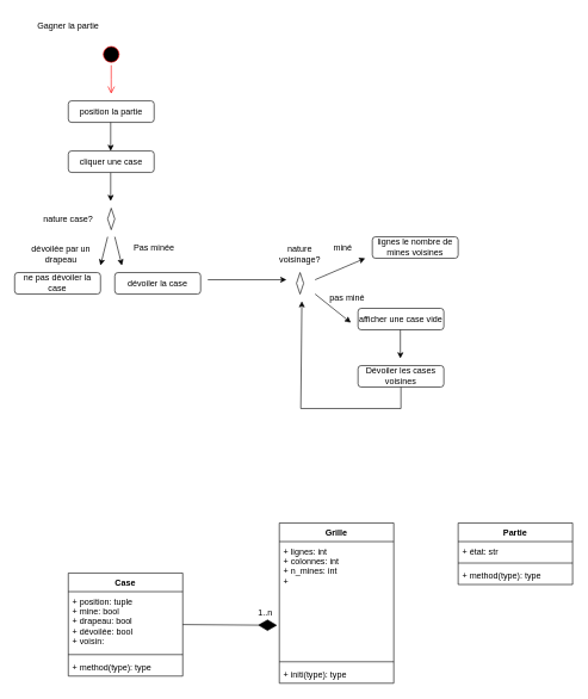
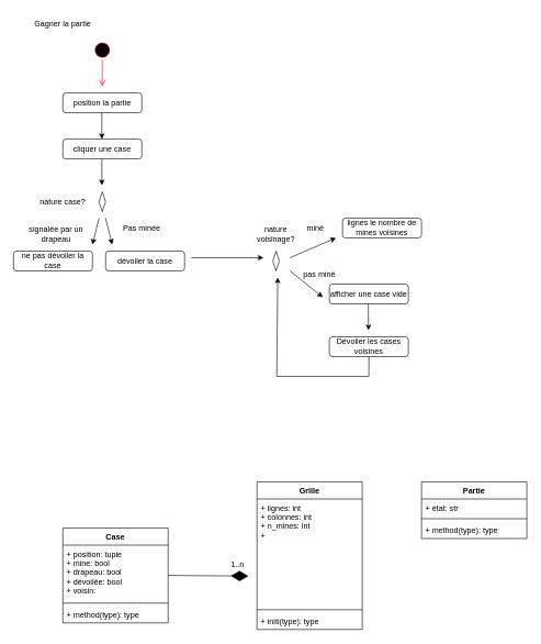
  <mxCell id="0" />
  <mxCell id="1" parent="0" />
  <mxCell id="2" value="" style="ellipse;html=1;shape=startState;fillColor=#000000;strokeColor=#ff0000;" parent="1" vertex="1"><mxGeometry x="140" y="60" width="30" height="30" as="geometry" /></mxCell>
  <mxCell id="3" value="" style="edgeStyle=orthogonalEdgeStyle;html=1;verticalAlign=bottom;endArrow=open;endSize=8;strokeColor=#ff0000;rounded=0;" parent="1" source="2" edge="1"><mxGeometry relative="1" as="geometry"><mxPoint x="155" y="130" as="targetPoint" /></mxGeometry></mxCell>
  <mxCell id="4" value="position la partie" style="rounded=1;whiteSpace=wrap;html=1;" parent="1" vertex="1"><mxGeometry x="95" y="140" width="120" height="30" as="geometry" /></mxCell>
  <mxCell id="5" value="" style="endArrow=classic;html=1;rounded=0;" parent="1" edge="1"><mxGeometry width="50" height="50" relative="1" as="geometry"><mxPoint x="154.23" y="170" as="sourcePoint" /><mxPoint x="154.23" y="210" as="targetPoint" /></mxGeometry></mxCell>
  <mxCell id="6" value="" style="endArrow=classic;html=1;rounded=0;" parent="1" edge="1"><mxGeometry width="50" height="50" relative="1" as="geometry"><mxPoint x="154.23" y="240" as="sourcePoint" /><mxPoint x="154.23" y="280" as="targetPoint" /></mxGeometry></mxCell>
  <mxCell id="7" value="cliquer une case" style="rounded=1;whiteSpace=wrap;html=1;" parent="1" vertex="1"><mxGeometry x="95" y="210" width="120" height="30" as="geometry" /></mxCell>
  <mxCell id="8" value="" style="rhombus;whiteSpace=wrap;html=1;" parent="1" vertex="1"><mxGeometry x="150" y="290" width="10" height="30" as="geometry" /></mxCell>
  <mxCell id="9" value="nature case?" style="text;html=1;strokeColor=none;fillColor=none;align=center;verticalAlign=middle;whiteSpace=wrap;rounded=0;" parent="1" vertex="1"><mxGeometry x="50" y="290" width="90" height="30" as="geometry" /></mxCell>
  <mxCell id="10" value="" style="endArrow=classic;html=1;rounded=0;" parent="1" edge="1"><mxGeometry width="50" height="50" relative="1" as="geometry"><mxPoint x="150" y="330" as="sourcePoint" /><mxPoint x="140" y="370" as="targetPoint" /></mxGeometry></mxCell>
  <mxCell id="11" value="" style="endArrow=classic;html=1;rounded=0;" parent="1" edge="1"><mxGeometry width="50" height="50" relative="1" as="geometry"><mxPoint x="160" y="330" as="sourcePoint" /><mxPoint x="170" y="370" as="targetPoint" /></mxGeometry></mxCell>
- <mxCell id="12" value="dévoilée par un drapeau" style="text;html=1;strokeColor=none;fillColor=none;align=center;verticalAlign=middle;whiteSpace=wrap;rounded=0;" parent="1" vertex="1"><mxGeometry x="40" y="340" width="90" height="30" as="geometry" /></mxCell>
+ <mxCell id="12" value="signalée par un drapeau" style="text;html=1;strokeColor=none;fillColor=none;align=center;verticalAlign=middle;whiteSpace=wrap;rounded=0;" parent="1" vertex="1"><mxGeometry x="40" y="340" width="90" height="30" as="geometry" /></mxCell>
  <mxCell id="13" value="Pas minée" style="text;html=1;strokeColor=none;fillColor=none;align=center;verticalAlign=middle;whiteSpace=wrap;rounded=0;" parent="1" vertex="1"><mxGeometry x="170" y="330" width="90" height="30" as="geometry" /></mxCell>
  <mxCell id="14" value="Gagner la partie" style="text;html=1;strokeColor=none;fillColor=none;align=center;verticalAlign=middle;whiteSpace=wrap;rounded=0;" parent="1" vertex="1"><mxGeometry x="50" y="20" width="90" height="30" as="geometry" /></mxCell>
  <mxCell id="15" value="dévoiler la case" style="rounded=1;whiteSpace=wrap;html=1;" parent="1" vertex="1"><mxGeometry x="160" y="380" width="120" height="30" as="geometry" /></mxCell>
  <mxCell id="16" value="" style="endArrow=classic;html=1;rounded=0;" parent="1" edge="1"><mxGeometry width="50" height="50" relative="1" as="geometry"><mxPoint x="290" y="390" as="sourcePoint" /><mxPoint x="400" y="390" as="targetPoint" /></mxGeometry></mxCell>
  <mxCell id="17" value="" style="rhombus;whiteSpace=wrap;html=1;" parent="1" vertex="1"><mxGeometry x="414" y="380" width="10" height="30" as="geometry" /></mxCell>
  <mxCell id="18" value="nature &lt;br&gt;voisinage?" style="text;html=1;strokeColor=none;fillColor=none;align=center;verticalAlign=middle;whiteSpace=wrap;rounded=0;" parent="1" vertex="1"><mxGeometry x="364" y="340" width="110" height="30" as="geometry" /></mxCell>
  <mxCell id="19" value="" style="endArrow=classic;html=1;rounded=0;" parent="1" edge="1"><mxGeometry width="50" height="50" relative="1" as="geometry"><mxPoint x="440" y="390" as="sourcePoint" /><mxPoint x="510" y="360" as="targetPoint" /></mxGeometry></mxCell>
  <mxCell id="20" value="" style="endArrow=classic;html=1;rounded=0;" parent="1" edge="1"><mxGeometry width="50" height="50" relative="1" as="geometry"><mxPoint x="440" y="410" as="sourcePoint" /><mxPoint x="490" y="450" as="targetPoint" /></mxGeometry></mxCell>
  <mxCell id="21" value="miné" style="text;html=1;strokeColor=none;fillColor=none;align=center;verticalAlign=middle;whiteSpace=wrap;rounded=0;" parent="1" vertex="1"><mxGeometry x="424" y="330" width="110" height="30" as="geometry" /></mxCell>
  <mxCell id="22" value="lignes le nombre de mines voisines" style="rounded=1;whiteSpace=wrap;html=1;" parent="1" vertex="1"><mxGeometry x="520" y="330" width="120" height="30" as="geometry" /></mxCell>
  <mxCell id="23" value="afficher une case vide" style="rounded=1;whiteSpace=wrap;html=1;" parent="1" vertex="1"><mxGeometry x="500" y="430" width="120" height="30" as="geometry" /></mxCell>
  <mxCell id="24" value="ne pas dévoiler la case" style="rounded=1;whiteSpace=wrap;html=1;" parent="1" vertex="1"><mxGeometry x="20" y="380" width="120" height="30" as="geometry" /></mxCell>
  <mxCell id="25" value="" style="endArrow=classic;html=1;rounded=0;" parent="1" edge="1"><mxGeometry width="50" height="50" relative="1" as="geometry"><mxPoint x="559.23" y="460" as="sourcePoint" /><mxPoint x="559.23" y="500" as="targetPoint" /></mxGeometry></mxCell>
  <mxCell id="26" value="Dévoiler les cases voisines" style="rounded=1;whiteSpace=wrap;html=1;" parent="1" vertex="1"><mxGeometry x="500" y="510" width="120" height="30" as="geometry" /></mxCell>
  <mxCell id="27" value="" style="endArrow=classic;html=1;rounded=0;entryX=0.25;entryY=0;entryDx=0;entryDy=0;exitX=0.5;exitY=1;exitDx=0;exitDy=0;" parent="1" source="26" edge="1"><mxGeometry width="50" height="50" relative="1" as="geometry"><mxPoint x="589.23" y="530" as="sourcePoint" /><mxPoint x="421.5" y="420" as="targetPoint" /><Array as="points"><mxPoint x="560" y="570" /><mxPoint x="420" y="570" /></Array></mxGeometry></mxCell>
  <mxCell id="28" value="pas miné" style="text;html=1;strokeColor=none;fillColor=none;align=center;verticalAlign=middle;whiteSpace=wrap;rounded=0;" parent="1" vertex="1"><mxGeometry x="430" y="400" width="110" height="30" as="geometry" /></mxCell>
  <mxCell id="29" value="Partie" style="swimlane;fontStyle=1;align=center;verticalAlign=top;childLayout=stackLayout;horizontal=1;startSize=26;horizontalStack=0;resizeParent=1;resizeParentMax=0;resizeLast=0;collapsible=1;marginBottom=0;" parent="1" vertex="1"><mxGeometry x="640" y="730" width="160" height="86" as="geometry" /></mxCell>
  <mxCell id="30" value="+ état: str" style="text;strokeColor=none;fillColor=none;align=left;verticalAlign=top;spacingLeft=4;spacingRight=4;overflow=hidden;rotatable=0;points=[[0,0.5],[1,0.5]];portConstraint=eastwest;" parent="29" vertex="1"><mxGeometry y="26" width="160" height="26" as="geometry" /></mxCell>
  <mxCell id="31" value="" style="line;strokeWidth=1;fillColor=none;align=left;verticalAlign=middle;spacingTop=-1;spacingLeft=3;spacingRight=3;rotatable=0;labelPosition=right;points=[];portConstraint=eastwest;strokeColor=inherit;" parent="29" vertex="1"><mxGeometry y="52" width="160" height="8" as="geometry" /></mxCell>
  <mxCell id="32" value="+ method(type): type" style="text;strokeColor=none;fillColor=none;align=left;verticalAlign=top;spacingLeft=4;spacingRight=4;overflow=hidden;rotatable=0;points=[[0,0.5],[1,0.5]];portConstraint=eastwest;" parent="29" vertex="1"><mxGeometry y="60" width="160" height="26" as="geometry" /></mxCell>
  <mxCell id="33" value="Case" style="swimlane;fontStyle=1;align=center;verticalAlign=top;childLayout=stackLayout;horizontal=1;startSize=26;horizontalStack=0;resizeParent=1;resizeParentMax=0;resizeLast=0;collapsible=1;marginBottom=0;" parent="1" vertex="1"><mxGeometry x="95" y="800" width="160" height="144" as="geometry" /></mxCell>
  <mxCell id="34" value="+ position: tuple&#10;+ mine: bool&#10;+ drapeau: bool &#10;+ dévoilée: bool&#10;+ voisin:  &#10;" style="text;strokeColor=none;fillColor=none;align=left;verticalAlign=top;spacingLeft=4;spacingRight=4;overflow=hidden;rotatable=0;points=[[0,0.5],[1,0.5]];portConstraint=eastwest;fontColor=#000000;" parent="33" vertex="1"><mxGeometry y="26" width="160" height="84" as="geometry" /></mxCell>
  <mxCell id="35" value="" style="line;strokeWidth=1;fillColor=none;align=left;verticalAlign=middle;spacingTop=-1;spacingLeft=3;spacingRight=3;rotatable=0;labelPosition=right;points=[];portConstraint=eastwest;strokeColor=inherit;" parent="33" vertex="1"><mxGeometry y="110" width="160" height="8" as="geometry" /></mxCell>
  <mxCell id="36" value="+ method(type): type" style="text;strokeColor=none;fillColor=none;align=left;verticalAlign=top;spacingLeft=4;spacingRight=4;overflow=hidden;rotatable=0;points=[[0,0.5],[1,0.5]];portConstraint=eastwest;" parent="33" vertex="1"><mxGeometry y="118" width="160" height="26" as="geometry" /></mxCell>
  <mxCell id="37" value="Grille" style="swimlane;fontStyle=1;align=center;verticalAlign=top;childLayout=stackLayout;horizontal=1;startSize=26;horizontalStack=0;resizeParent=1;resizeParentMax=0;resizeLast=0;collapsible=1;marginBottom=0;" parent="1" vertex="1"><mxGeometry x="390" y="730" width="160" height="224" as="geometry" /></mxCell>
  <mxCell id="38" value="+ lignes: int&#10;+ colonnes: int&#10;+ n_mines: int&#10;+ &#10;" style="text;strokeColor=none;fillColor=none;align=left;verticalAlign=top;spacingLeft=4;spacingRight=4;overflow=hidden;rotatable=0;points=[[0,0.5],[1,0.5]];portConstraint=eastwest;" parent="37" vertex="1"><mxGeometry y="26" width="160" height="164" as="geometry" /></mxCell>
  <mxCell id="39" value="" style="line;strokeWidth=1;fillColor=none;align=left;verticalAlign=middle;spacingTop=-1;spacingLeft=3;spacingRight=3;rotatable=0;labelPosition=right;points=[];portConstraint=eastwest;strokeColor=inherit;" parent="37" vertex="1"><mxGeometry y="190" width="160" height="8" as="geometry" /></mxCell>
  <mxCell id="40" value="+ initi(type): type" style="text;strokeColor=none;fillColor=none;align=left;verticalAlign=top;spacingLeft=4;spacingRight=4;overflow=hidden;rotatable=0;points=[[0,0.5],[1,0.5]];portConstraint=eastwest;" parent="37" vertex="1"><mxGeometry y="198" width="160" height="26" as="geometry" /></mxCell>
  <mxCell id="41" value="" style="endArrow=diamondThin;endFill=1;endSize=24;html=1;rounded=0;exitX=1;exitY=0.5;exitDx=0;exitDy=0;entryX=0.925;entryY=1.1;entryDx=0;entryDy=0;entryPerimeter=0;" edge="1" parent="1" source="33" target="42"><mxGeometry width="160" relative="1" as="geometry"><mxPoint x="330" y="720" as="sourcePoint" /><mxPoint x="430" y="870" as="targetPoint" /></mxGeometry></mxCell>
- <mxCell id="42" value="1..n" style="text;html=1;align=center;verticalAlign=middle;resizable=0;points=[];autosize=1;strokeColor=none;fillColor=none;" vertex="1" parent="1"><mxGeometry x="350" y="840" width="40" height="30" as="geometry" /></mxCell>
+ <mxCell id="42" value="1..n" style="text;html=1;align=center;verticalAlign=middle;resizable=0;points=[];autosize=1;strokeColor=none;fillColor=none;" vertex="1" parent="1"><mxGeometry x="340" y="840" width="40" height="30" as="geometry" /></mxCell>
